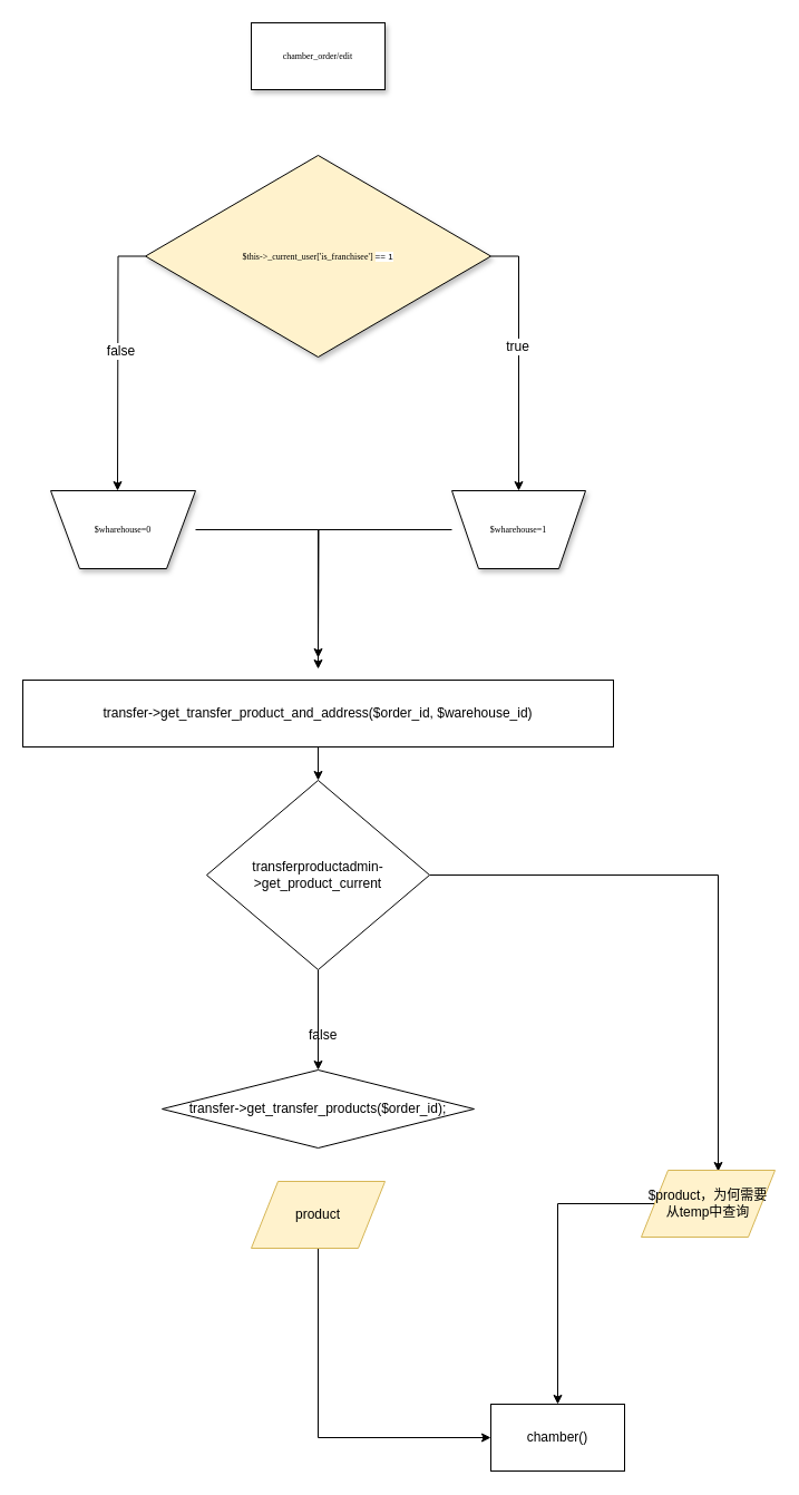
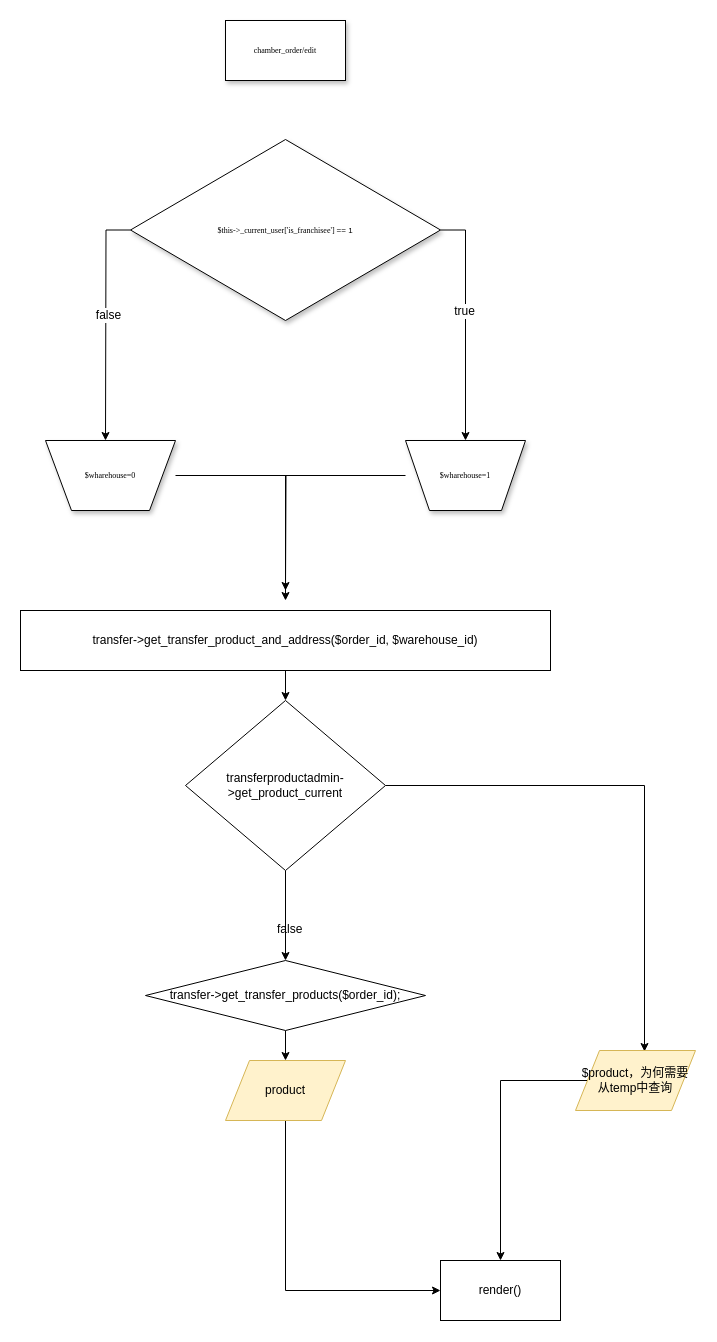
  <mxCell id="0" />
  <mxCell id="1" parent="0" />
  <mxCell id="2" value="chamber_order/edit" style="rounded=0;whiteSpace=wrap;html=1;shadow=1;labelBackgroundColor=none;strokeColor=#000000;strokeWidth=1;fillColor=#ffffff;fontFamily=Verdana;fontSize=8;fontColor=#000000;align=center;" parent="1" vertex="1"><mxGeometry x="225" y="20" width="120" height="60" as="geometry" /></mxCell>
  <mxCell id="3" style="edgeStyle=orthogonalEdgeStyle;rounded=0;orthogonalLoop=1;jettySize=auto;html=1;" edge="1" parent="1" source="7" target="11"><mxGeometry relative="1" as="geometry"><mxPoint x="465" y="420" as="targetPoint" /><Array as="points"><mxPoint x="465" y="230" /></Array></mxGeometry></mxCell>
  <mxCell id="4" value="true" style="text;html=1;resizable=0;points=[];align=center;verticalAlign=middle;labelBackgroundColor=#ffffff;" vertex="1" connectable="0" parent="3"><mxGeometry x="-0.104" y="-2" relative="1" as="geometry"><mxPoint as="offset" /></mxGeometry></mxCell>
  <mxCell id="5" style="edgeStyle=orthogonalEdgeStyle;rounded=0;orthogonalLoop=1;jettySize=auto;html=1;" edge="1" parent="1" source="7"><mxGeometry relative="1" as="geometry"><mxPoint x="105" y="440" as="targetPoint" /></mxGeometry></mxCell>
  <mxCell id="6" value="false" style="text;html=1;resizable=0;points=[];align=center;verticalAlign=middle;labelBackgroundColor=#ffffff;" vertex="1" connectable="0" parent="5"><mxGeometry x="-0.073" y="2" relative="1" as="geometry"><mxPoint as="offset" /></mxGeometry></mxCell>
- <mxCell id="7" value="$this-&amp;gt;_current_user['is_franchisee']&amp;nbsp;&lt;span style=&quot;font-family: &amp;#34;helvetica&amp;#34; ; white-space: nowrap ; background-color: rgb(255 , 255 , 255)&quot;&gt;== 1&lt;/span&gt;" style="rhombus;whiteSpace=wrap;html=1;rounded=0;shadow=1;labelBackgroundColor=none;strokeColor=#000000;strokeWidth=1;fillColor=#fff2cc;fontFamily=Verdana;fontSize=8;fontColor=#000000;align=center;" vertex="1" parent="1"><mxGeometry x="130" y="139" width="310" height="181" as="geometry" /></mxCell>
+ <mxCell id="7" value="$this-&amp;gt;_current_user['is_franchisee']&amp;nbsp;&lt;span style=&quot;font-family: &amp;#34;helvetica&amp;#34; ; white-space: nowrap ; background-color: rgb(255 , 255 , 255)&quot;&gt;== 1&lt;/span&gt;" style="rhombus;whiteSpace=wrap;html=1;rounded=0;shadow=1;labelBackgroundColor=none;strokeColor=#000000;strokeWidth=1;fillColor=#ffffff;fontFamily=Verdana;fontSize=8;fontColor=#000000;align=center;" vertex="1" parent="1"><mxGeometry x="130" y="139" width="310" height="181" as="geometry" /></mxCell>
  <mxCell id="8" style="edgeStyle=orthogonalEdgeStyle;rounded=0;orthogonalLoop=1;jettySize=auto;html=1;entryX=0.5;entryY=0;entryDx=0;entryDy=0;" edge="1" parent="1" source="9"><mxGeometry relative="1" as="geometry"><mxPoint x="285" y="590" as="targetPoint" /></mxGeometry></mxCell>
  <mxCell id="9" value="$wharehouse=0" style="shape=trapezoid;whiteSpace=wrap;html=1;rounded=0;shadow=1;labelBackgroundColor=none;strokeColor=#000000;strokeWidth=1;fillColor=#ffffff;fontFamily=Verdana;fontSize=8;fontColor=#000000;align=center;flipV=1;" vertex="1" parent="1"><mxGeometry x="45" y="440" width="130" height="70" as="geometry" /></mxCell>
  <mxCell id="10" style="edgeStyle=orthogonalEdgeStyle;rounded=0;orthogonalLoop=1;jettySize=auto;html=1;" edge="1" parent="1" source="11"><mxGeometry relative="1" as="geometry"><mxPoint x="285" y="600" as="targetPoint" /><Array as="points"><mxPoint x="285" y="475" /></Array></mxGeometry></mxCell>
  <mxCell id="11" value="$wharehouse=1&lt;br&gt;" style="shape=trapezoid;whiteSpace=wrap;html=1;rounded=0;shadow=1;labelBackgroundColor=none;strokeColor=#000000;strokeWidth=1;fillColor=#ffffff;fontFamily=Verdana;fontSize=8;fontColor=#000000;align=center;flipV=1;" vertex="1" parent="1"><mxGeometry x="405" y="440" width="120" height="70" as="geometry" /></mxCell>
  <mxCell id="12" style="edgeStyle=orthogonalEdgeStyle;rounded=0;orthogonalLoop=1;jettySize=auto;html=1;" edge="1" parent="1" source="13" target="16"><mxGeometry relative="1" as="geometry"><mxPoint x="285" y="740" as="targetPoint" /></mxGeometry></mxCell>
  <mxCell id="13" value="&lt;span style=&quot;text-align: left&quot;&gt;transfer-&amp;gt;get_transfer_product_and_address($order_id, $warehouse_id)&lt;/span&gt;" style="rounded=0;whiteSpace=wrap;html=1;" vertex="1" parent="1"><mxGeometry x="20" y="610" width="530" height="60" as="geometry" /></mxCell>
  <mxCell id="14" style="edgeStyle=orthogonalEdgeStyle;rounded=0;orthogonalLoop=1;jettySize=auto;html=1;entryX=0.575;entryY=0.017;entryDx=0;entryDy=0;entryPerimeter=0;" edge="1" parent="1" source="16" target="18"><mxGeometry relative="1" as="geometry"><mxPoint x="595" y="785" as="targetPoint" /></mxGeometry></mxCell>
  <mxCell id="15" style="edgeStyle=orthogonalEdgeStyle;rounded=0;orthogonalLoop=1;jettySize=auto;html=1;entryX=0.5;entryY=0;entryDx=0;entryDy=0;" edge="1" parent="1" source="16" target="20"><mxGeometry relative="1" as="geometry"><mxPoint x="285" y="930" as="targetPoint" /></mxGeometry></mxCell>
  <mxCell id="16" value="transferproductadmin-&amp;gt;get_product_current" style="rhombus;whiteSpace=wrap;html=1;" vertex="1" parent="1"><mxGeometry x="185" y="700" width="200" height="170" as="geometry" /></mxCell>
  <mxCell id="17" style="edgeStyle=orthogonalEdgeStyle;rounded=0;orthogonalLoop=1;jettySize=auto;html=1;" edge="1" parent="1" source="18" target="24"><mxGeometry relative="1" as="geometry"><mxPoint x="455" y="1240" as="targetPoint" /></mxGeometry></mxCell>
  <mxCell id="18" value="&lt;span style=&quot;white-space: normal&quot;&gt;$product，为何需要从temp中查询&lt;/span&gt;" style="shape=parallelogram;perimeter=parallelogramPerimeter;whiteSpace=wrap;html=1;fillColor=#fff2cc;strokeColor=#d6b656;" vertex="1" parent="1"><mxGeometry x="575" y="1050" width="120" height="60" as="geometry" /></mxCell>
+ <mxCell id="19" style="edgeStyle=orthogonalEdgeStyle;rounded=0;orthogonalLoop=1;jettySize=auto;html=1;" edge="1" parent="1" source="20" target="23"><mxGeometry relative="1" as="geometry"><mxPoint x="285" y="1090" as="targetPoint" /></mxGeometry></mxCell>
  <mxCell id="20" value="transfer-&amp;gt;get_transfer_products($order_id);" style="rhombus;whiteSpace=wrap;html=1;" vertex="1" parent="1"><mxGeometry x="145" y="960" width="280" height="70" as="geometry" /></mxCell>
  <mxCell id="21" value="false" style="text;html=1;resizable=0;points=[];autosize=1;align=left;verticalAlign=top;spacingTop=-4;" vertex="1" parent="1"><mxGeometry x="275" y="919" width="40" height="20" as="geometry" /></mxCell>
  <mxCell id="22" style="edgeStyle=orthogonalEdgeStyle;rounded=0;orthogonalLoop=1;jettySize=auto;html=1;entryX=0;entryY=0.5;entryDx=0;entryDy=0;" edge="1" parent="1" source="23" target="24"><mxGeometry relative="1" as="geometry"><mxPoint x="405" y="1300" as="targetPoint" /><Array as="points"><mxPoint x="285" y="1290" /></Array></mxGeometry></mxCell>
  <mxCell id="23" value="product" style="shape=parallelogram;perimeter=parallelogramPerimeter;whiteSpace=wrap;html=1;fillColor=#fff2cc;strokeColor=#d6b656;" vertex="1" parent="1"><mxGeometry x="225" y="1060" width="120" height="60" as="geometry" /></mxCell>
- <mxCell id="24" value="chamber()" style="rounded=0;whiteSpace=wrap;html=1;" vertex="1" parent="1"><mxGeometry x="440" y="1260" width="120" height="60" as="geometry" /></mxCell>
+ <mxCell id="24" value="render()" style="rounded=0;whiteSpace=wrap;html=1;" vertex="1" parent="1"><mxGeometry x="440" y="1260" width="120" height="60" as="geometry" /></mxCell>
